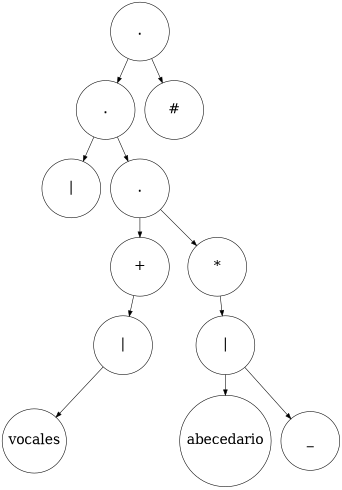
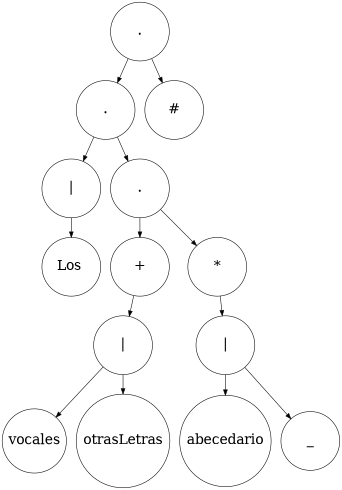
  strict digraph {
    rankdir=TB
    splines=line
    node [fontsize=25 shape=circle]
    n1 [height=0.5 label="." width=1.5]
    n2 [height=0.5 label="." width=1.5]
    n3 [height=0.5 label="#" width=1.5]
    n4 [height=0.5 label="|" width=1.5]
    n5 [height=0.5 label="." width=1.5]
+   n6 [height=0.5 label="Los " width=1.5]
    n7 [height=0.5 label="+" width=1.5]
    n8 [height=0.5 label="*" width=1.5]
    n9 [height=0.5 label="|" width=1.5]
    n10 [height=0.5 label="|" width=1.5]
    n11 [height=0.5 label=vocales width=1.5]
+   n12 [height=0.5 label=otrasLetras width=1.5]
    n13 [height=0.5 label=abecedario width=1.5]
    n14 [height=0.5 label=_ width=1.5]
    n1 -> n2
    n1 -> n3
    n2 -> n4
    n2 -> n5
+   n4 -> n6
    n5 -> n7
    n5 -> n8
    n7 -> n9
    n8 -> n10
    n9 -> n11
+   n9 -> n12
    n10 -> n13
    n10 -> n14
  }
